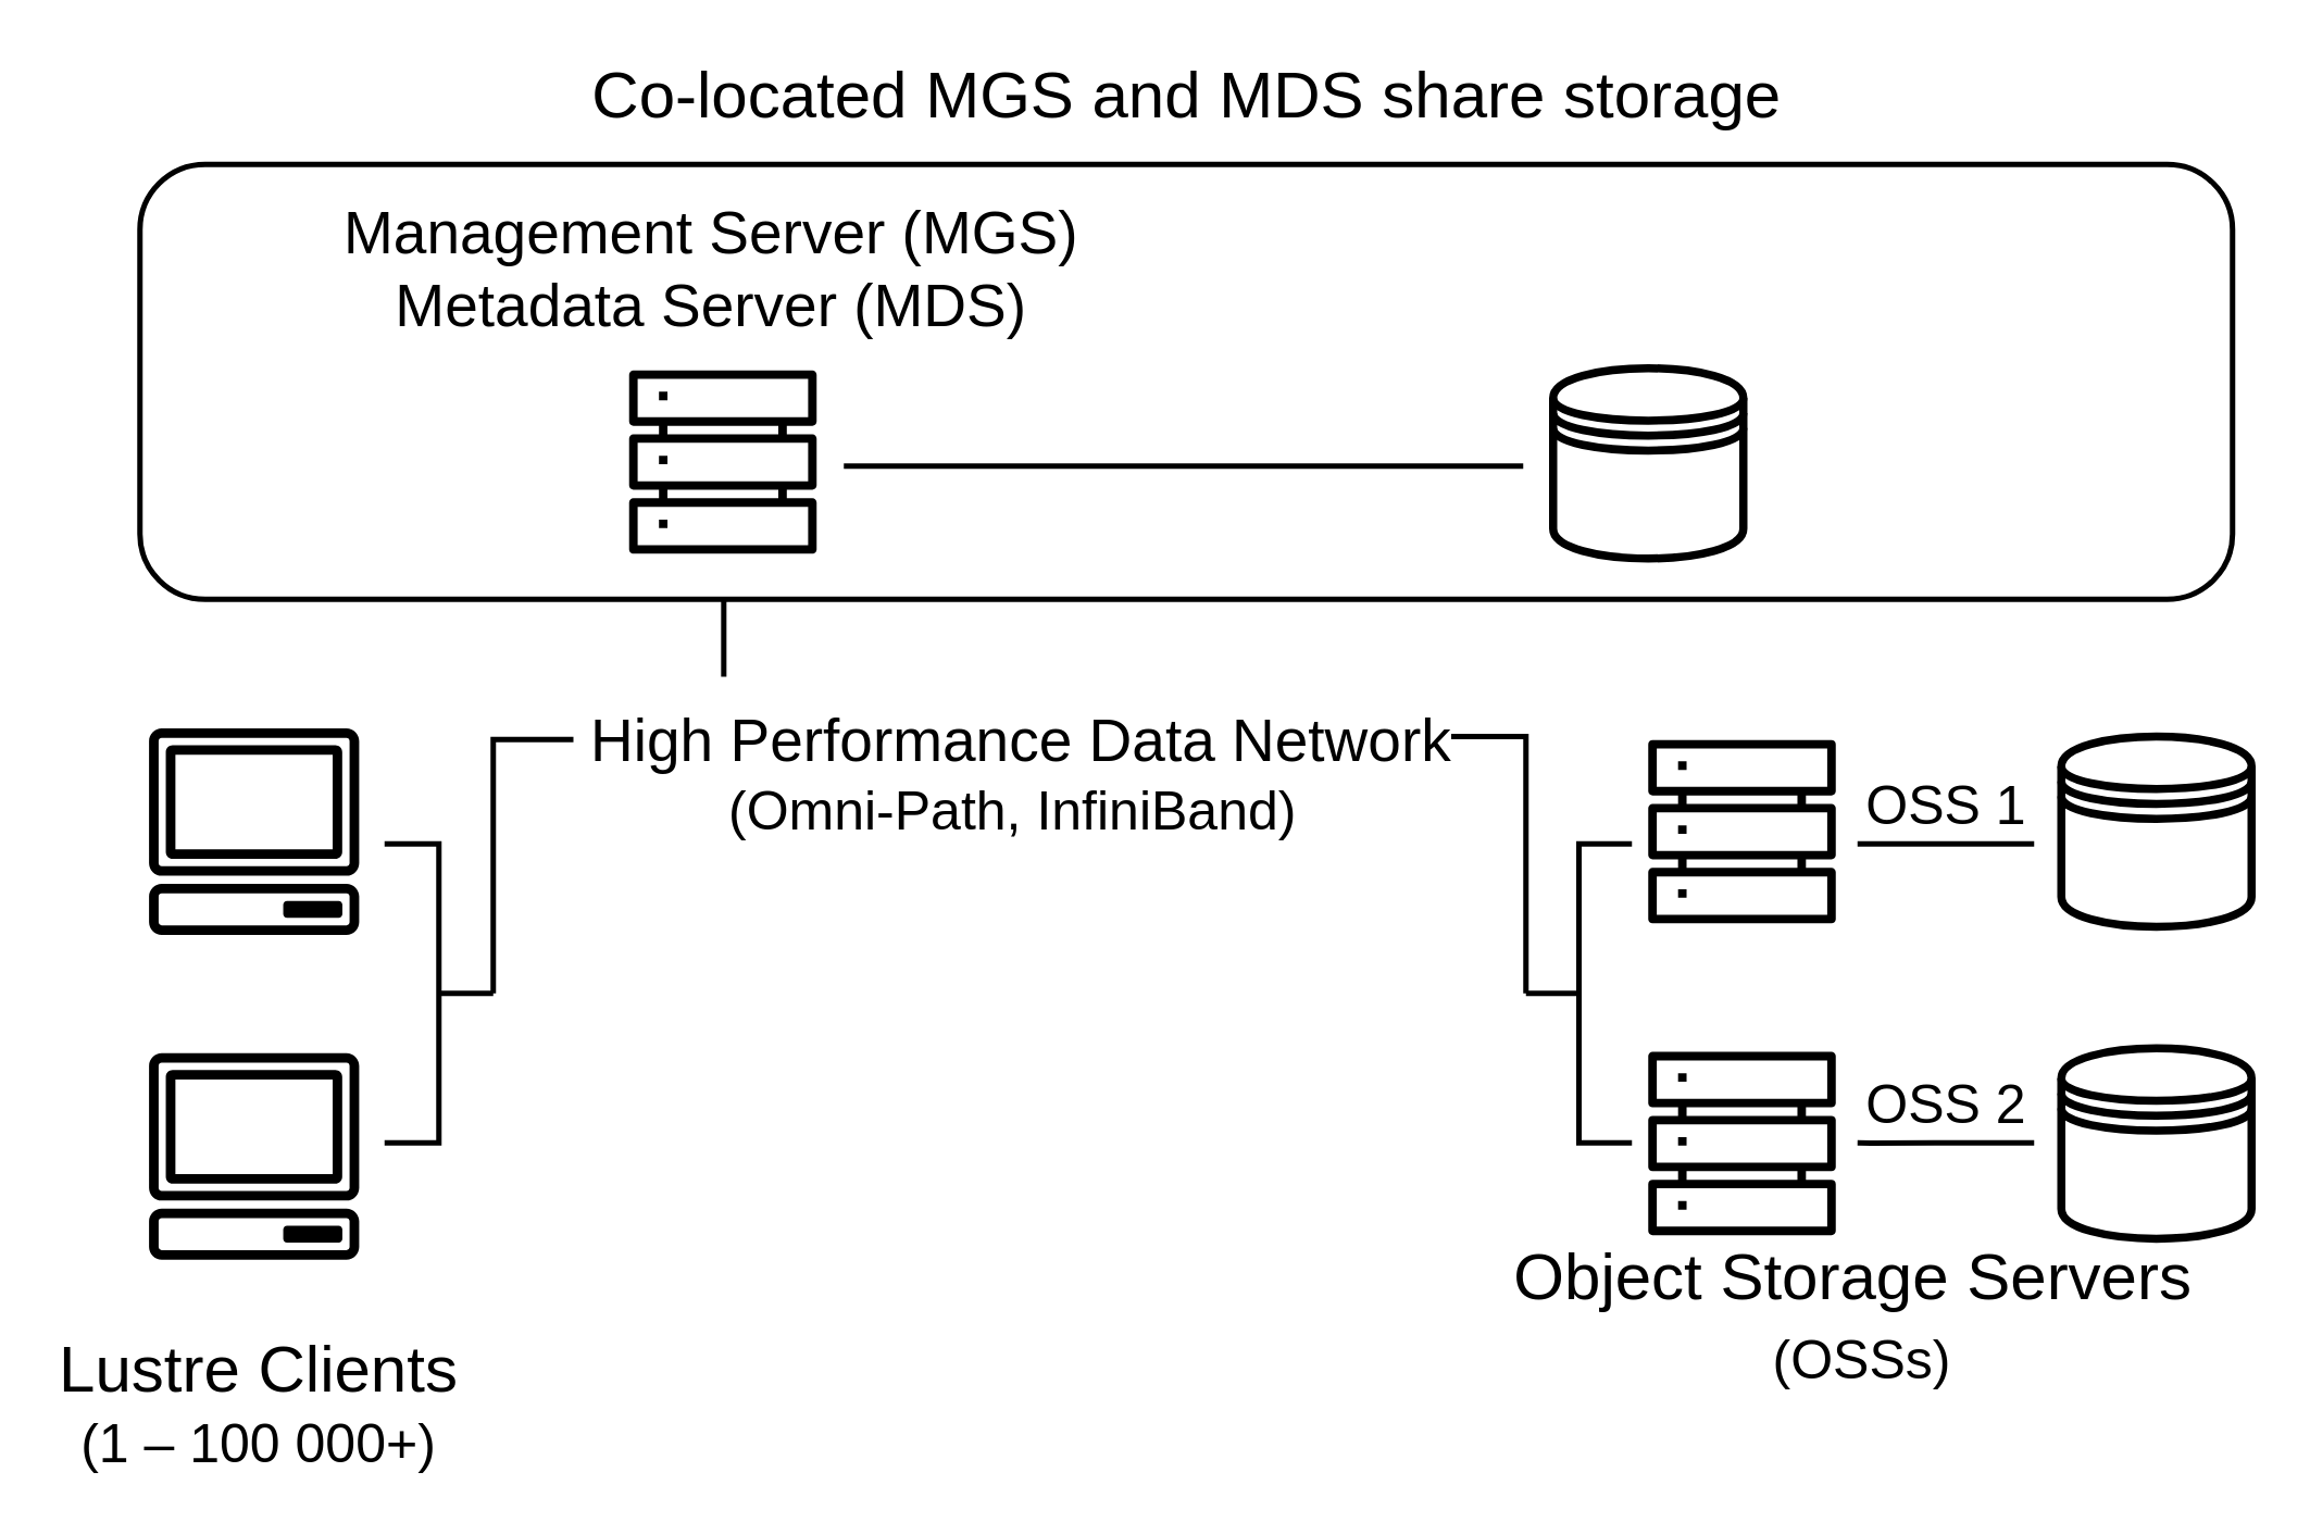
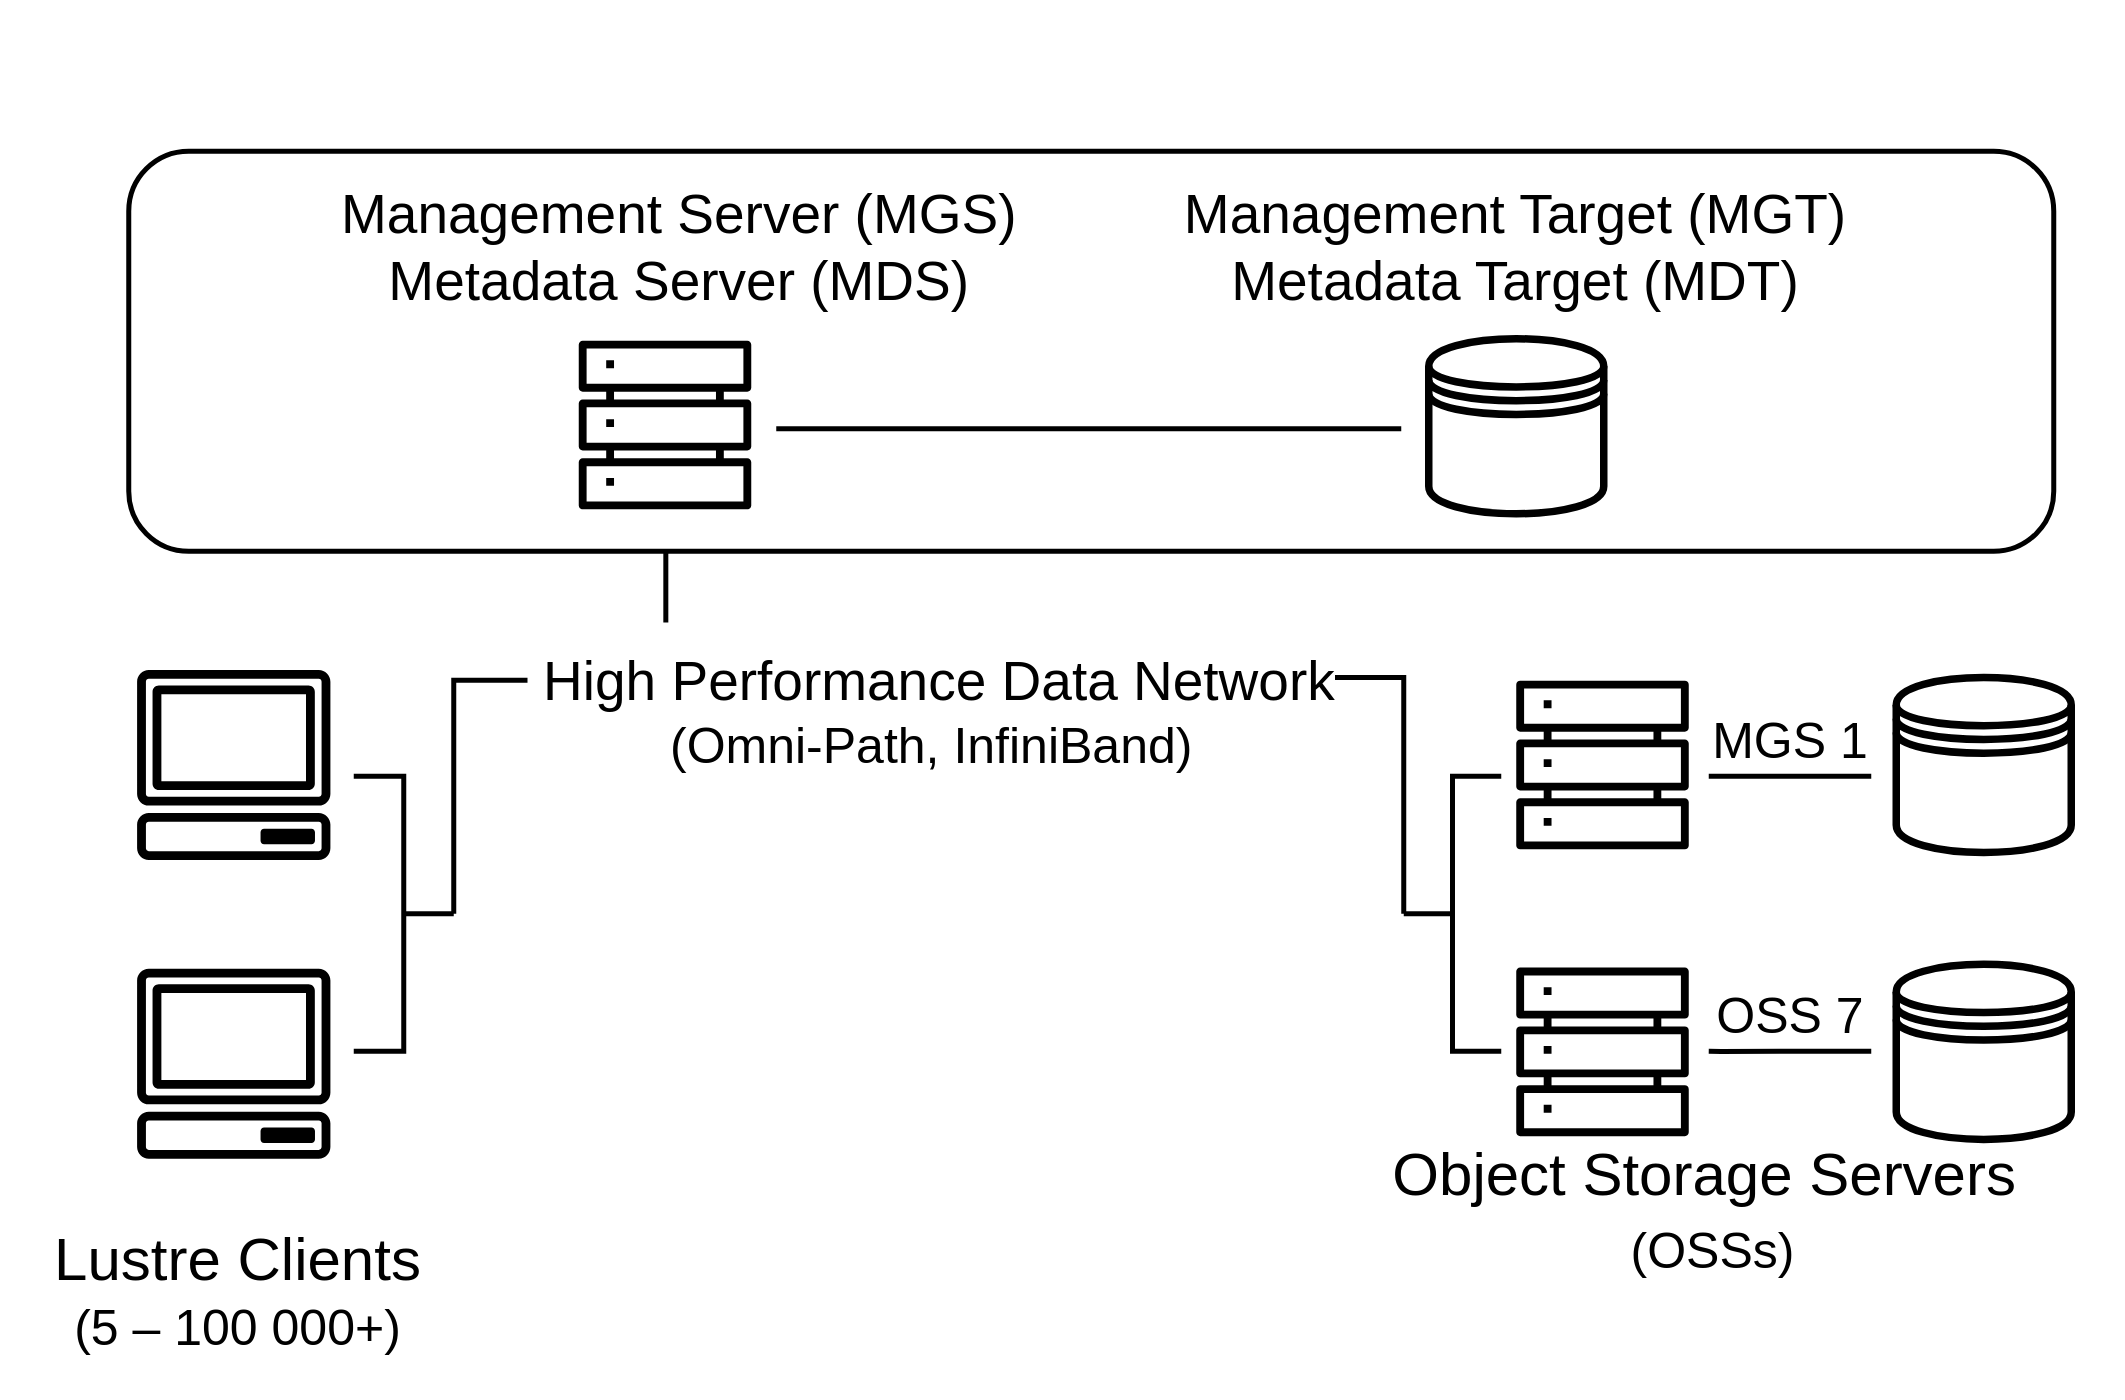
  <mxCell id="0" />
  <mxCell id="1" parent="0" />
  <mxCell id="2" value="" style="rounded=1;whiteSpace=wrap;html=1;fillColor=none;strokeWidth=2;" parent="1" vertex="1"><mxGeometry x="51" y="60" width="770" height="160" as="geometry" /></mxCell>
  <mxCell id="3" value="" style="shape=datastore;whiteSpace=wrap;html=1;strokeWidth=3;fillColor=none;" parent="1" vertex="1"><mxGeometry x="758" y="270.5" width="70" height="70" as="geometry" /></mxCell>
  <mxCell id="4" value="" style="sketch=0;outlineConnect=0;fontColor=#232F3E;gradientColor=none;fillColor=#000000;strokeColor=none;dashed=0;verticalLabelPosition=bottom;verticalAlign=top;align=center;html=1;fontSize=12;fontStyle=0;aspect=fixed;pointerEvents=1;shape=mxgraph.aws4.servers;strokeWidth=0;" parent="1" vertex="1"><mxGeometry x="606" y="271" width="69" height="69" as="geometry" /></mxCell>
  <mxCell id="5" value="" style="sketch=0;outlineConnect=0;dashed=0;verticalLabelPosition=bottom;verticalAlign=top;align=center;html=1;fontSize=12;fontStyle=0;aspect=fixed;pointerEvents=1;shape=mxgraph.aws4.client;fillColor=#000000;" parent="1" vertex="1"><mxGeometry x="54" y="267.5" width="78" height="76" as="geometry" /></mxCell>
  <mxCell id="6" value="" style="shape=datastore;whiteSpace=wrap;html=1;strokeWidth=3;fillColor=none;" parent="1" vertex="1"><mxGeometry x="571" y="135" width="70" height="70" as="geometry" /></mxCell>
  <mxCell id="7" value="" style="outlineConnect=0;fontColor=#232F3E;gradientColor=none;fillColor=#000000;strokeColor=none;dashed=0;verticalLabelPosition=bottom;verticalAlign=top;align=center;html=1;fontSize=12;fontStyle=0;aspect=fixed;pointerEvents=1;shape=mxgraph.aws4.servers;strokeWidth=0;fillStyle=auto;" parent="1" vertex="1"><mxGeometry x="231" y="135" width="69" height="69" as="geometry" /></mxCell>
  <mxCell id="8" value="" style="sketch=0;outlineConnect=0;fontColor=#232F3E;gradientColor=none;fillColor=#000000;strokeColor=none;dashed=0;verticalLabelPosition=bottom;verticalAlign=top;align=center;html=1;fontSize=12;fontStyle=0;aspect=fixed;pointerEvents=1;shape=mxgraph.aws4.client;" parent="1" vertex="1"><mxGeometry x="54" y="387" width="78" height="76" as="geometry" /></mxCell>
- <mxCell id="9" value="&lt;p style=&quot;font-size: 20px;&quot;&gt;&lt;font style=&quot;font-size: 20px;&quot; face=&quot;Helvetica&quot;&gt;&lt;font style=&quot;font-size: 20px;&quot;&gt;OSS 1&lt;/font&gt;&lt;/font&gt;&lt;font style=&quot;font-size: 20px;&quot; face=&quot;p2W9_qqDEX6iPoN3xxP2&quot;&gt;&lt;br&gt;&lt;/font&gt;&lt;/p&gt;" style="text;strokeColor=none;align=center;fillColor=none;html=1;verticalAlign=middle;whiteSpace=wrap;rounded=0;" parent="1" vertex="1"><mxGeometry x="671" y="280" width="90" height="30" as="geometry" /></mxCell>
+ <mxCell id="9" value="&lt;p style=&quot;font-size: 20px;&quot;&gt;&lt;font style=&quot;font-size: 20px;&quot; face=&quot;Helvetica&quot;&gt;&lt;font style=&quot;font-size: 20px;&quot;&gt;MGS 1&lt;/font&gt;&lt;/font&gt;&lt;font style=&quot;font-size: 20px;&quot; face=&quot;p2W9_qqDEX6iPoN3xxP2&quot;&gt;&lt;br&gt;&lt;/font&gt;&lt;/p&gt;" style="text;strokeColor=none;align=center;fillColor=none;html=1;verticalAlign=middle;whiteSpace=wrap;rounded=0;" parent="1" vertex="1"><mxGeometry x="671" y="280" width="90" height="30" as="geometry" /></mxCell>
  <mxCell id="10" value="" style="shape=datastore;whiteSpace=wrap;html=1;strokeWidth=3;fillColor=none;" parent="1" vertex="1"><mxGeometry x="758" y="385.25" width="70" height="70" as="geometry" /></mxCell>
  <mxCell id="11" value="" style="sketch=0;outlineConnect=0;fontColor=#232F3E;gradientColor=none;fillColor=#000000;strokeColor=none;dashed=0;verticalLabelPosition=bottom;verticalAlign=top;align=center;html=1;fontSize=12;fontStyle=0;aspect=fixed;pointerEvents=1;shape=mxgraph.aws4.servers;strokeWidth=0;" parent="1" vertex="1"><mxGeometry x="606" y="385.75" width="69" height="69" as="geometry" /></mxCell>
- <mxCell id="12" value="&lt;font style=&quot;font-size: 20px;&quot; face=&quot;Helvetica&quot;&gt;&lt;font style=&quot;font-size: 20px;&quot;&gt;OSS &lt;/font&gt;2&lt;br&gt;&lt;/font&gt;" style="text;strokeColor=none;align=center;fillColor=none;html=1;verticalAlign=middle;whiteSpace=wrap;rounded=0;" parent="1" vertex="1"><mxGeometry x="671" y="390" width="90" height="30" as="geometry" /></mxCell>
+ <mxCell id="12" value="&lt;font style=&quot;font-size: 20px;&quot; face=&quot;Helvetica&quot;&gt;&lt;font style=&quot;font-size: 20px;&quot;&gt;OSS &lt;/font&gt;7&lt;br&gt;&lt;/font&gt;" style="text;strokeColor=none;align=center;fillColor=none;html=1;verticalAlign=middle;whiteSpace=wrap;rounded=0;" parent="1" vertex="1"><mxGeometry x="671" y="390" width="90" height="30" as="geometry" /></mxCell>
  <mxCell id="13" value="" style="edgeStyle=elbowEdgeStyle;rounded=0;orthogonalLoop=1;jettySize=auto;elbow=vertical;html=1;strokeWidth=2;jumpStyle=none;jumpSize=0;shadow=0;flowAnimation=0;startArrow=none;startFill=0;endArrow=none;endFill=0;entryX=0;entryY=0.5;entryDx=0;entryDy=0;entryPerimeter=0;exitX=0.279;exitY=1;exitDx=0;exitDy=0;exitPerimeter=0;" parent="1" source="2" target="14" edge="1"><mxGeometry relative="1" as="geometry"><mxPoint x="288.31" y="224.66" as="sourcePoint" /><mxPoint x="202.69" y="365.34" as="targetPoint" /><Array as="points"><mxPoint x="372.69" y="271.62" /></Array></mxGeometry></mxCell>
  <mxCell id="14" value="" style="strokeWidth=2;html=1;shape=mxgraph.flowchart.annotation_2;align=left;labelPosition=right;pointerEvents=1;rotation=-180;" parent="1" vertex="1"><mxGeometry x="141" y="310" width="40" height="110" as="geometry" /></mxCell>
  <mxCell id="15" value="" style="edgeStyle=elbowEdgeStyle;rounded=0;orthogonalLoop=1;jettySize=auto;elbow=vertical;html=1;endArrow=none;endFill=0;strokeWidth=2;exitX=0;exitY=0.5;exitDx=0;exitDy=0;exitPerimeter=0;jumpStyle=sharp;" parent="1" source="17" edge="1"><mxGeometry relative="1" as="geometry"><mxPoint x="541" y="364.22" as="sourcePoint" /><mxPoint x="361" y="270.5" as="targetPoint" /><Array as="points"><mxPoint x="541" y="270.5" /></Array></mxGeometry></mxCell>
  <mxCell id="16" value="&lt;p style=&quot;line-height: 120%;&quot;&gt;&lt;/p&gt;&lt;div style=&quot;font-size: 20px;&quot; align=&quot;center&quot;&gt;&lt;font style=&quot;font-size: 22px;&quot;&gt;&amp;nbsp;&lt;font style=&quot;font-size: 22px;&quot;&gt;High Performance Data Network &lt;br&gt;&lt;/font&gt;&lt;/font&gt;&lt;font style=&quot;font-size: 20px;&quot;&gt;&lt;font style=&quot;font-size: 20px;&quot;&gt;(Omni-Path, InfiniBand&lt;/font&gt;)&lt;font style=&quot;font-size: 20px;&quot;&gt;&lt;font style=&quot;font-size: 20px;&quot;&gt;&lt;br&gt;&lt;/font&gt;&lt;/font&gt;&lt;/font&gt;&lt;/div&gt;" style="edgeLabel;html=1;align=center;verticalAlign=middle;resizable=0;points=[];spacing=5;spacingRight=5;labelBorderColor=none;spacingTop=-8;" parent="15" vertex="1" connectable="0"><mxGeometry x="0.72" y="-3" relative="1" as="geometry"><mxPoint x="-29" y="15" as="offset" /></mxGeometry></mxCell>
  <mxCell id="17" value="" style="strokeWidth=2;html=1;shape=mxgraph.flowchart.annotation_2;align=left;labelPosition=right;pointerEvents=1;rotation=0;" parent="1" vertex="1"><mxGeometry x="561" y="310" width="39" height="110" as="geometry" /></mxCell>
  <mxCell id="18" value="" style="endArrow=none;html=1;rounded=0;elbow=vertical;strokeWidth=2;" parent="1" edge="1"><mxGeometry width="50" height="50" relative="1" as="geometry"><mxPoint x="683" y="310" as="sourcePoint" /><mxPoint x="748" y="310" as="targetPoint" /><Array as="points"><mxPoint x="688" y="310" /></Array></mxGeometry></mxCell>
  <mxCell id="19" value="" style="endArrow=none;html=1;rounded=0;elbow=vertical;strokeWidth=2;entryX=0.675;entryY=0.658;entryDx=0;entryDy=0;entryPerimeter=0;" parent="1" edge="1"><mxGeometry width="50" height="50" relative="1" as="geometry"><mxPoint x="310" y="171" as="sourcePoint" /><mxPoint x="560" y="171" as="targetPoint" /></mxGeometry></mxCell>
  <mxCell id="20" value="" style="endArrow=none;html=1;rounded=0;elbow=vertical;strokeWidth=2;" parent="1" edge="1"><mxGeometry width="50" height="50" relative="1" as="geometry"><mxPoint x="683" y="420" as="sourcePoint" /><mxPoint x="748" y="420" as="targetPoint" /><Array as="points"><mxPoint x="688" y="420.07" /></Array></mxGeometry></mxCell>
  <mxCell id="21" value="&lt;div style=&quot;font-size: 24px;&quot; align=&quot;center&quot;&gt;&lt;font style=&quot;font-size: 24px;&quot;&gt;Object Storage Servers&amp;nbsp;&lt;/font&gt;&lt;/div&gt;&lt;div style=&quot;font-size: 24px;&quot; align=&quot;center&quot;&gt;&lt;font style=&quot;font-size: 20px;&quot;&gt;(OSSs)&lt;/font&gt;&lt;/div&gt;" style="text;strokeColor=none;align=center;fillColor=none;html=1;verticalAlign=middle;whiteSpace=wrap;rounded=0;" parent="1" vertex="1"><mxGeometry x="553" y="464" width="263.5" height="40" as="geometry" /></mxCell>
- <mxCell id="22" value="&lt;div style=&quot;font-size: 24px;&quot; align=&quot;center&quot;&gt;&lt;font style=&quot;font-size: 24px;&quot;&gt;Lustre Clients&lt;/font&gt;&lt;/div&gt;&lt;div style=&quot;font-size: 20px;&quot; align=&quot;center&quot;&gt;&lt;font style=&quot;font-size: 20px;&quot;&gt;(1 &lt;/font&gt;‒&lt;font style=&quot;font-size: 20px;&quot;&gt; 100 000+)&lt;br&gt;&lt;/font&gt;&lt;/div&gt;" style="text;strokeColor=none;align=center;fillColor=none;html=1;verticalAlign=middle;whiteSpace=wrap;rounded=0;" parent="1" vertex="1"><mxGeometry y="494" width="150" height="44" as="geometry" x="20" /></mxCell>
- <mxCell id="23" value="&lt;p style=&quot;line-height: 120%;&quot;&gt;&lt;/p&gt;&lt;div style=&quot;font-size: 22px;&quot; align=&quot;center&quot;&gt;&lt;font style=&quot;font-size: 22px;&quot;&gt;Management Server (MGS)&lt;br&gt;&lt;/font&gt;&lt;/div&gt;&lt;div style=&quot;font-size: 22px;&quot; align=&quot;center&quot;&gt;&lt;font style=&quot;font-size: 22px;&quot;&gt;Metadata Server (MDS)&lt;/font&gt;&lt;/div&gt;&lt;p&gt;&lt;/p&gt;" style="text;strokeColor=none;align=center;fillColor=none;html=1;verticalAlign=middle;whiteSpace=wrap;rounded=0;" parent="1" vertex="1"><mxGeometry x="119" y="76" width="285.25" height="45" as="geometry" /></mxCell>
- <mxCell id="25" value="&lt;div style=&quot;font-size: 24px;&quot; align=&quot;center&quot;&gt;&lt;font style=&quot;font-size: 24px;&quot;&gt;Co-located MGS and MDS share storage&lt;br&gt;&lt;/font&gt;&lt;/div&gt;" style="text;strokeColor=none;align=center;fillColor=none;html=1;verticalAlign=middle;whiteSpace=wrap;rounded=0;" parent="1" vertex="1"><mxGeometry x="205" width="463" height="30" as="geometry" y="20" /></mxCell>
+ <mxCell id="22" value="&lt;div style=&quot;font-size: 24px;&quot; align=&quot;center&quot;&gt;&lt;font style=&quot;font-size: 24px;&quot;&gt;Lustre Clients&lt;/font&gt;&lt;/div&gt;&lt;div style=&quot;font-size: 20px;&quot; align=&quot;center&quot;&gt;&lt;font style=&quot;font-size: 20px;&quot;&gt;(5 &lt;/font&gt;‒&lt;font style=&quot;font-size: 20px;&quot;&gt; 100 000+)&lt;br&gt;&lt;/font&gt;&lt;/div&gt;" style="text;strokeColor=none;align=center;fillColor=none;html=1;verticalAlign=middle;whiteSpace=wrap;rounded=0;" parent="1" vertex="1"><mxGeometry y="494" width="150" height="44" as="geometry" x="20" /></mxCell>
+ <mxCell id="23" value="&lt;p style=&quot;line-height: 120%;&quot;&gt;&lt;/p&gt;&lt;div style=&quot;font-size: 22px;&quot; align=&quot;center&quot;&gt;&lt;font style=&quot;font-size: 22px;&quot;&gt;Management Server (MGS)&lt;br&gt;&lt;/font&gt;&lt;/div&gt;&lt;div style=&quot;font-size: 22px;&quot; align=&quot;center&quot;&gt;&lt;font style=&quot;font-size: 22px;&quot;&gt;Metadata Server (MDS)&lt;/font&gt;&lt;/div&gt;&lt;p&gt;&lt;/p&gt;" style="text;strokeColor=none;align=center;fillColor=none;html=1;verticalAlign=middle;whiteSpace=wrap;rounded=0;" parent="1" vertex="1"><mxGeometry x="129" y="76" width="285.25" height="45" as="geometry" /></mxCell>
+ <mxCell id="24" value="&lt;div style=&quot;font-size: 22px;&quot; align=&quot;center&quot;&gt;&lt;font style=&quot;font-size: 22px;&quot;&gt;Management Target (MGT)&lt;br&gt;&lt;/font&gt;&lt;/div&gt;&lt;div style=&quot;font-size: 22px;&quot; align=&quot;center&quot;&gt;&lt;font style=&quot;font-size: 22px;&quot;&gt;Metadata Target (MDT)&lt;br&gt;&lt;/font&gt;&lt;/div&gt;" style="text;strokeColor=none;align=center;fillColor=none;html=1;verticalAlign=middle;whiteSpace=wrap;rounded=0;" parent="1" vertex="1"><mxGeometry x="472.25" y="76" width="267.5" height="45" as="geometry" /></mxCell>
  <mxCell id="26" style="edgeStyle=elbowEdgeStyle;rounded=0;orthogonalLoop=1;jettySize=auto;elbow=vertical;html=1;exitX=0.5;exitY=0;exitDx=0;exitDy=0;" parent="1" source="2" target="2" edge="1"><mxGeometry relative="1" as="geometry" /></mxCell>
